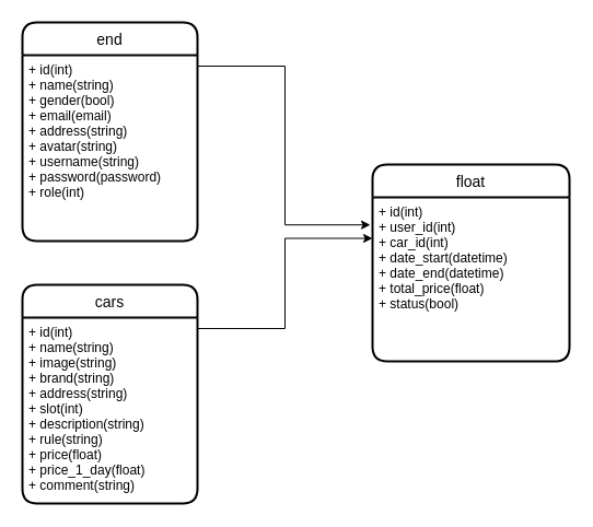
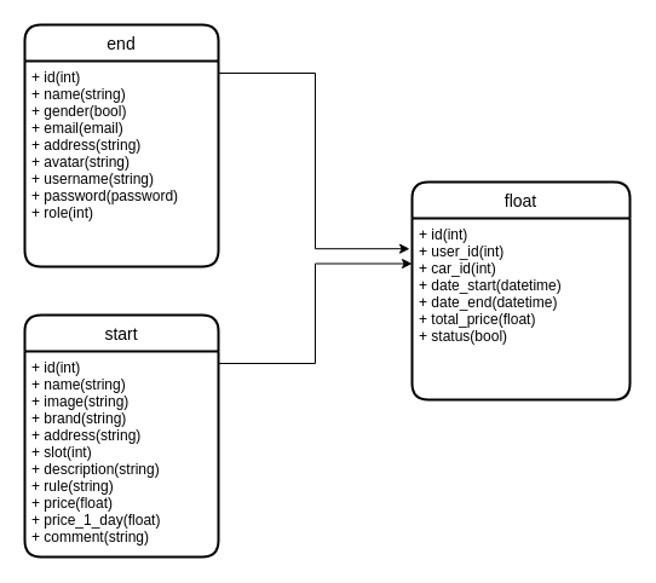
  <mxCell id="0" />
  <mxCell id="1" parent="0" />
  <mxCell id="2" value="end" style="swimlane;childLayout=stackLayout;horizontal=1;startSize=30;horizontalStack=0;rounded=1;fontSize=14;fontStyle=0;strokeWidth=2;resizeParent=0;resizeLast=1;shadow=0;dashed=0;align=center;gradientColor=none;gradientDirection=north;" parent="1" vertex="1"><mxGeometry x="20" y="20" width="160" height="200" as="geometry" /></mxCell>
  <mxCell id="3" value="+ id(int)&#10;+ name(string)&#10;+ gender(bool)&#10;+ email(email)&#10;+ address(string)&#10;+ avatar(string)&#10;+ username(string)&#10;+ password(password)&#10;+ role(int)" style="align=left;strokeColor=none;fillColor=none;spacingLeft=4;fontSize=12;verticalAlign=top;resizable=0;rotatable=0;part=1;" parent="2" vertex="1"><mxGeometry y="30" width="160" height="170" as="geometry" /></mxCell>
  <mxCell id="4" value="float" style="swimlane;childLayout=stackLayout;horizontal=1;startSize=30;horizontalStack=0;rounded=1;fontSize=14;fontStyle=0;strokeWidth=2;resizeParent=0;resizeLast=1;shadow=0;dashed=0;align=center;gradientColor=none;gradientDirection=north;" parent="1" vertex="1"><mxGeometry x="340" y="150" width="180" height="180" as="geometry" /></mxCell>
  <mxCell id="5" value="+ id(int)&#10;+ user_id(int)&#10;+ car_id(int)&#10;+ date_start(datetime)&#10;+ date_end(datetime)&#10;+ total_price(float)&#10;+ status(bool)&#10;" style="align=left;strokeColor=none;fillColor=none;spacingLeft=4;fontSize=12;verticalAlign=top;resizable=0;rotatable=0;part=1;" parent="4" vertex="1"><mxGeometry y="30" width="180" height="150" as="geometry" /></mxCell>
  <mxCell id="6" value="&#10;" style="align=left;strokeColor=none;fillColor=none;spacingLeft=4;fontSize=12;verticalAlign=top;resizable=0;rotatable=0;part=1;" parent="4" vertex="1"><mxGeometry y="180" width="180" as="geometry" /></mxCell>
- <mxCell id="7" value="cars" style="swimlane;childLayout=stackLayout;horizontal=1;startSize=30;horizontalStack=0;rounded=1;fontSize=14;fontStyle=0;strokeWidth=2;resizeParent=0;resizeLast=1;shadow=0;dashed=0;align=center;gradientColor=none;gradientDirection=north;" parent="1" vertex="1"><mxGeometry x="20" y="260" width="160" height="200" as="geometry" /></mxCell>
+ <mxCell id="7" value="start" style="swimlane;childLayout=stackLayout;horizontal=1;startSize=30;horizontalStack=0;rounded=1;fontSize=14;fontStyle=0;strokeWidth=2;resizeParent=0;resizeLast=1;shadow=0;dashed=0;align=center;gradientColor=none;gradientDirection=north;" parent="1" vertex="1"><mxGeometry x="20" y="260" width="160" height="200" as="geometry" /></mxCell>
  <mxCell id="8" value="+ id(int)&#10;+ name(string)&#10;+ image(string)&#10;+ brand(string)&#10;+ address(string)&#10;+ slot(int)&#10;+ description(string)&#10;+ rule(string)&#10;+ price(float)&#10;+ price_1_day(float)&#10;+ comment(string)&#10;" style="align=left;strokeColor=none;fillColor=none;spacingLeft=4;fontSize=12;verticalAlign=top;resizable=0;rotatable=0;part=1;" parent="7" vertex="1"><mxGeometry y="30" width="160" height="170" as="geometry" /></mxCell>
  <mxCell id="9" style="edgeStyle=orthogonalEdgeStyle;rounded=0;orthogonalLoop=1;jettySize=auto;html=1;exitX=1;exitY=0;exitDx=0;exitDy=0;entryX=0;entryY=0.25;entryDx=0;entryDy=0;" parent="1" source="8" target="5" edge="1"><mxGeometry relative="1" as="geometry"><Array as="points"><mxPoint x="180" y="300" /><mxPoint x="260" y="300" /><mxPoint x="260" y="218" /></Array></mxGeometry></mxCell>
  <mxCell id="10" style="edgeStyle=orthogonalEdgeStyle;rounded=0;orthogonalLoop=1;jettySize=auto;html=1;exitX=1;exitY=0;exitDx=0;exitDy=0;entryX=-0.011;entryY=0.168;entryDx=0;entryDy=0;entryPerimeter=0;" parent="1" source="3" target="5" edge="1"><mxGeometry relative="1" as="geometry"><Array as="points"><mxPoint x="180" y="60" /><mxPoint x="260" y="60" /><mxPoint x="260" y="205" /></Array></mxGeometry></mxCell>
